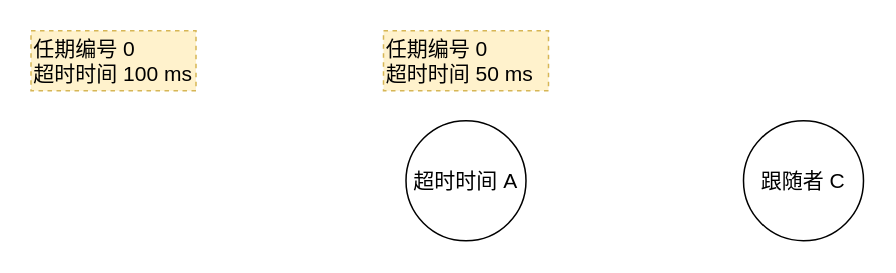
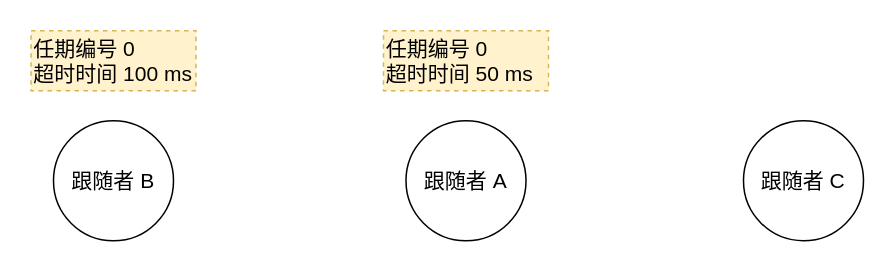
  <mxCell id="0" />
  <mxCell id="1" parent="0" />
- <mxCell id="2" value="超时时间 A" style="ellipse;whiteSpace=wrap;html=1;aspect=fixed;fontSize=14;" vertex="1" parent="1"><mxGeometry x="270" y="80" width="80" height="80" as="geometry" /></mxCell>
+ <mxCell id="2" value="跟随者 A" style="ellipse;whiteSpace=wrap;html=1;aspect=fixed;fontSize=14;" vertex="1" parent="1"><mxGeometry x="270" y="80" width="80" height="80" as="geometry" /></mxCell>
  <mxCell id="3" value="任期编号 0&lt;br&gt;超时时间 50 ms" style="rounded=0;whiteSpace=wrap;html=1;fontSize=14;align=left;dashed=1;fillColor=#fff2cc;strokeColor=#d6b656;" vertex="1" parent="1"><mxGeometry x="255" y="20" width="110" height="40" as="geometry" /></mxCell>
+ <mxCell id="4" value="跟随者 B" style="ellipse;whiteSpace=wrap;html=1;aspect=fixed;fontSize=14;" vertex="1" parent="1"><mxGeometry x="35" y="80" width="80" height="80" as="geometry" /></mxCell>
  <mxCell id="5" value="任期编号 0&lt;br&gt;超时时间 100 ms" style="rounded=0;whiteSpace=wrap;html=1;fontSize=14;align=left;dashed=1;fillColor=#fff2cc;strokeColor=#d6b656;" vertex="1" parent="1"><mxGeometry x="20" y="20" width="110" height="40" as="geometry" /></mxCell>
  <mxCell id="6" value="跟随者 C" style="ellipse;whiteSpace=wrap;html=1;aspect=fixed;fontSize=14;" vertex="1" parent="1"><mxGeometry x="495" y="80" width="80" height="80" as="geometry" /></mxCell>
